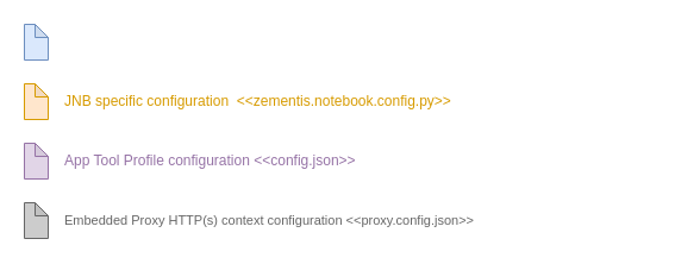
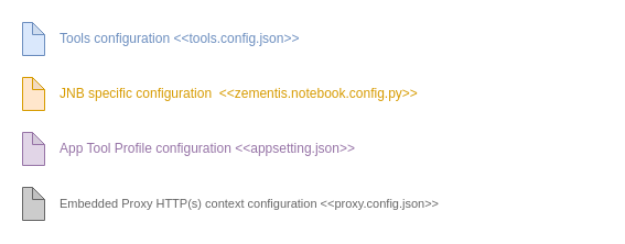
  <mxCell id="0" />
  <mxCell id="1" parent="0" />
  <mxCell id="2" value="" style="shape=note;whiteSpace=wrap;html=1;backgroundOutline=1;darkOpacity=0.05;size=11;fillColor=#dae8fc;strokeColor=#6c8ebf;" vertex="1" parent="1"><mxGeometry x="20" y="20" width="20" height="30" as="geometry" /></mxCell>
+ <mxCell id="3" value="&lt;font color=&quot;#6c8ebf&quot;&gt;Tools configuration &amp;lt;&amp;lt;tools.config.json&amp;gt;&amp;gt;&lt;/font&gt;" style="text;html=1;strokeColor=none;fillColor=none;align=left;verticalAlign=middle;whiteSpace=wrap;rounded=0;" vertex="1" parent="1"><mxGeometry x="51.5" y="25" width="232" height="20" as="geometry" /></mxCell>
  <mxCell id="4" value="" style="shape=note;whiteSpace=wrap;html=1;backgroundOutline=1;darkOpacity=0.05;size=11;fillColor=#ffe6cc;strokeColor=#d79b00;" vertex="1" parent="1"><mxGeometry x="20" y="70" width="20" height="30" as="geometry" /></mxCell>
  <mxCell id="5" value="&lt;font color=&quot;#d79b00&quot;&gt;&lt;span style=&quot;text-align: center&quot;&gt;JNB specific configuration&amp;nbsp; &amp;lt;&amp;lt;&lt;/span&gt;&lt;span style=&quot;text-align: center&quot;&gt;zementis.notebook.config.py&amp;gt;&amp;gt;&lt;/span&gt;&lt;/font&gt;" style="text;html=1;strokeColor=none;fillColor=none;align=left;verticalAlign=middle;whiteSpace=wrap;rounded=0;" vertex="1" parent="1"><mxGeometry x="51.5" y="75" width="383.5" height="20" as="geometry" /></mxCell>
  <mxCell id="6" value="" style="shape=note;whiteSpace=wrap;html=1;backgroundOutline=1;darkOpacity=0.05;size=11;fillColor=#e1d5e7;strokeColor=#9673A6;" vertex="1" parent="1"><mxGeometry x="20" y="120" width="20" height="30" as="geometry" /></mxCell>
- <mxCell id="7" value="&lt;font color=&quot;#9673a6&quot;&gt;&lt;span style=&quot;text-align: center&quot;&gt;App Tool Profile configuration &amp;lt;&amp;lt;&lt;/span&gt;&lt;span style=&quot;text-align: center&quot;&gt;config.json&amp;gt;&amp;gt;&lt;/span&gt;&lt;/font&gt;" style="text;html=1;strokeColor=none;fillColor=none;align=left;verticalAlign=middle;whiteSpace=wrap;rounded=0;" vertex="1" parent="1"><mxGeometry x="51.5" y="125" width="383.5" height="20" as="geometry" /></mxCell>
+ <mxCell id="7" value="&lt;font color=&quot;#9673a6&quot;&gt;&lt;span style=&quot;text-align: center&quot;&gt;App Tool Profile configuration &amp;lt;&amp;lt;&lt;/span&gt;&lt;span style=&quot;text-align: center&quot;&gt;appsetting.json&amp;gt;&amp;gt;&lt;/span&gt;&lt;/font&gt;" style="text;html=1;strokeColor=none;fillColor=none;align=left;verticalAlign=middle;whiteSpace=wrap;rounded=0;" vertex="1" parent="1"><mxGeometry x="51.5" y="125" width="383.5" height="20" as="geometry" /></mxCell>
  <mxCell id="8" value="" style="shape=note;whiteSpace=wrap;html=1;backgroundOutline=1;darkOpacity=0.05;size=11;fillColor=#CCCCCC;strokeColor=#666666;fontColor=#333333;" vertex="1" parent="1"><mxGeometry x="20" y="170" width="20" height="30" as="geometry" /></mxCell>
  <mxCell id="9" value="&lt;font color=&quot;#666666&quot;&gt;&lt;span style=&quot;font-size: 11px ; text-align: center&quot;&gt;Embedded Proxy HTTP(s) context configuration &amp;lt;&amp;lt;&lt;/span&gt;&lt;span style=&quot;font-size: 11px ; text-align: center&quot;&gt;proxy.config.json&amp;gt;&amp;gt;&lt;/span&gt;&lt;/font&gt;" style="text;html=1;strokeColor=none;fillColor=none;align=left;verticalAlign=middle;whiteSpace=wrap;rounded=0;" vertex="1" parent="1"><mxGeometry x="51.5" y="175" width="493.5" height="20" as="geometry" /></mxCell>
